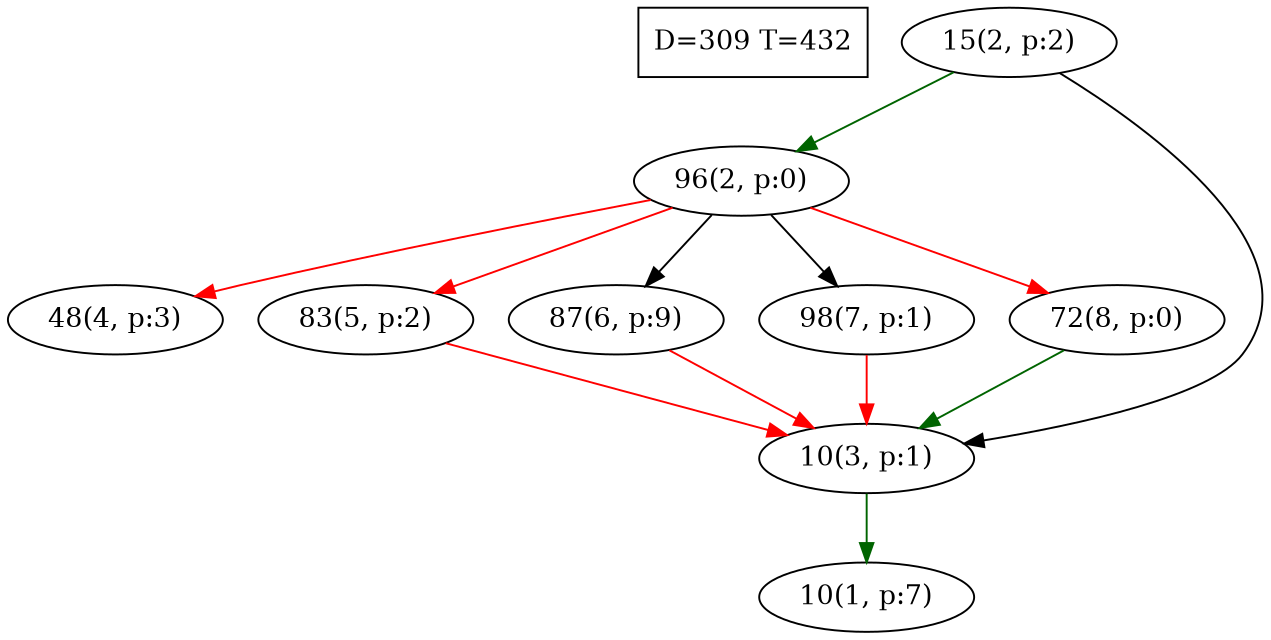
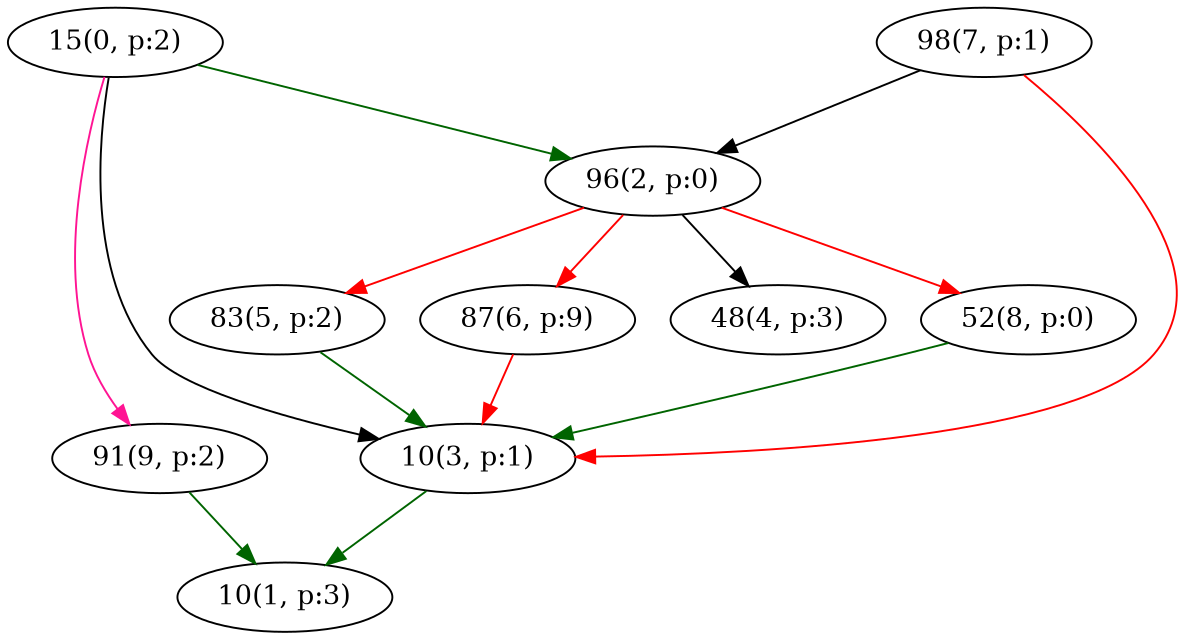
  digraph {
    edge [color=darkgreen]
-   n1 [label="D=309 T=432" shape=box]
-   n2 [label="15(2, p:2)"]
+   n2 [label="15(0, p:2)"]
    n3 [label="96(2, p:0)"]
+   n4 [label="91(9, p:2)"]
    n5 [label="10(3, p:1)"]
    n6 [label="48(4, p:3)"]
    n7 [label="83(5, p:2)"]
    n8 [label="87(6, p:9)"]
    n9 [label="98(7, p:1)"]
-   n10 [label="72(8, p:0)"]
-   n11 [label="10(1, p:7)"]
+   n10 [label="52(8, p:0)"]
+   n11 [label="10(1, p:3)"]
    n2 -> n3
+   n2 -> n4 [color=deeppink]
    n2 -> n5 [color=black]
-   n3 -> n6 [color=red]
+   n3 -> n6 [color=black]
    n3 -> n7 [color=red]
-   n3 -> n8 [color=black]
-   n3 -> n9 [color=black]
+   n3 -> n8 [color=red]
+   n9 -> n3 [color=black]
    n3 -> n10 [color=red]
+   n4 -> n11
    n5 -> n11
-   n7 -> n5 [color=red]
+   n7 -> n5
    n8 -> n5 [color=red]
    n9 -> n5 [color=red]
    n10 -> n5
  }
